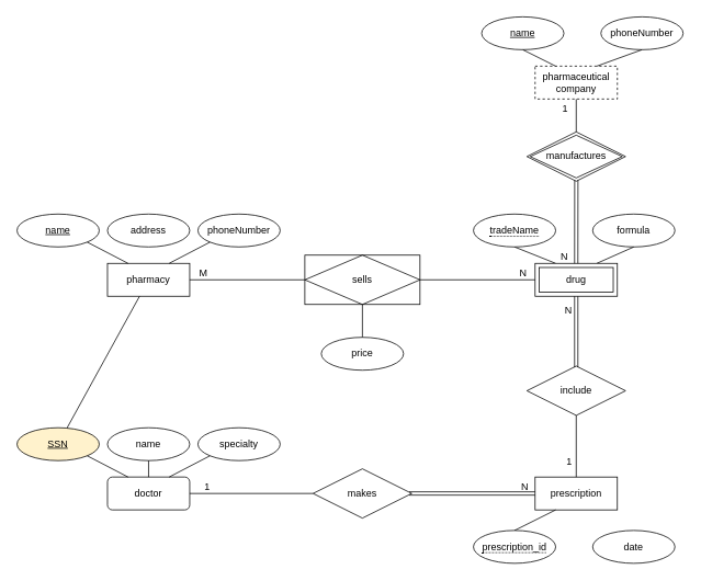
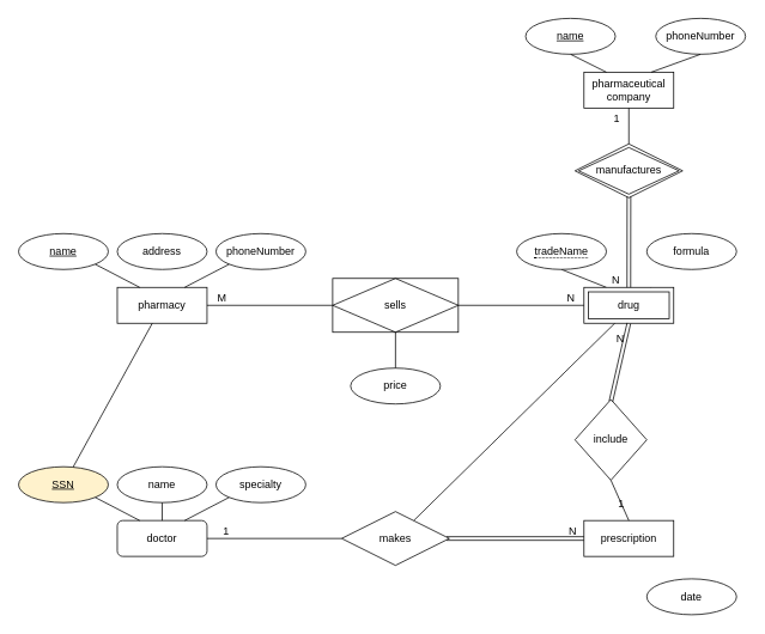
  <mxCell id="0" />
  <mxCell id="1" parent="0" />
  <mxCell id="2" value="doctor" style="whiteSpace=wrap;html=1;align=center;rounded=1;" parent="1" vertex="1"><mxGeometry x="130" y="580" width="100" height="40" as="geometry" /></mxCell>
  <mxCell id="3" value="SSN" style="ellipse;whiteSpace=wrap;html=1;align=center;fontStyle=4;fillColor=#fff2cc;" parent="1" vertex="1"><mxGeometry x="20" y="520" width="100" height="40" as="geometry" /></mxCell>
  <mxCell id="4" value="specialty" style="ellipse;whiteSpace=wrap;html=1;align=center;" parent="1" vertex="1"><mxGeometry x="240" y="520" width="100" height="40" as="geometry" /></mxCell>
  <mxCell id="5" value="" style="endArrow=none;html=1;rounded=0;entryX=0.25;entryY=0;entryDx=0;entryDy=0;exitX=1;exitY=1;exitDx=0;exitDy=0;" parent="1" source="3" target="2" edge="1"><mxGeometry relative="1" as="geometry"><mxPoint x="200" y="690" as="sourcePoint" /><mxPoint x="360" y="690" as="targetPoint" /></mxGeometry></mxCell>
  <mxCell id="6" value="" style="endArrow=none;html=1;rounded=0;entryX=0;entryY=1;entryDx=0;entryDy=0;exitX=0.75;exitY=0;exitDx=0;exitDy=0;" parent="1" source="2" target="4" edge="1"><mxGeometry relative="1" as="geometry"><mxPoint x="290" y="700" as="sourcePoint" /><mxPoint x="450" y="700" as="targetPoint" /></mxGeometry></mxCell>
  <mxCell id="7" value="name" style="ellipse;whiteSpace=wrap;html=1;align=center;" parent="1" vertex="1"><mxGeometry x="130" y="520" width="100" height="40" as="geometry" /></mxCell>
  <mxCell id="8" value="" style="endArrow=none;html=1;rounded=0;exitX=0.5;exitY=0;exitDx=0;exitDy=0;entryX=0.5;entryY=1;entryDx=0;entryDy=0;" parent="1" source="2" target="7" edge="1"><mxGeometry relative="1" as="geometry"><mxPoint x="220" y="880" as="sourcePoint" /><mxPoint x="380" y="880" as="targetPoint" /></mxGeometry></mxCell>
- <mxCell id="9" value="&lt;div&gt;pharmaceutical&lt;/div&gt;&lt;div&gt;company&lt;br&gt;&lt;/div&gt;" style="whiteSpace=wrap;html=1;align=center;dashed=1;" parent="1" vertex="1"><mxGeometry x="650" y="80" width="100" height="40" as="geometry" /></mxCell>
+ <mxCell id="9" value="&lt;div&gt;pharmaceutical&lt;/div&gt;&lt;div&gt;company&lt;br&gt;&lt;/div&gt;" style="whiteSpace=wrap;html=1;align=center;" parent="1" vertex="1"><mxGeometry x="650" y="80" width="100" height="40" as="geometry" /></mxCell>
  <mxCell id="10" value="name" style="ellipse;whiteSpace=wrap;html=1;align=center;fontStyle=4;" parent="1" vertex="1"><mxGeometry x="585" y="20" width="100" height="40" as="geometry" /></mxCell>
  <mxCell id="11" value="phoneNumber" style="ellipse;whiteSpace=wrap;html=1;align=center;" parent="1" vertex="1"><mxGeometry x="730" y="20" width="100" height="40" as="geometry" /></mxCell>
  <mxCell id="12" value="" style="endArrow=none;html=1;rounded=0;entryX=0.25;entryY=0;entryDx=0;entryDy=0;exitX=0.5;exitY=1;exitDx=0;exitDy=0;" parent="1" source="10" target="9" edge="1"><mxGeometry relative="1" as="geometry"><mxPoint x="670" y="150" as="sourcePoint" /><mxPoint x="830" y="150" as="targetPoint" /></mxGeometry></mxCell>
  <mxCell id="13" value="" style="endArrow=none;html=1;rounded=0;entryX=0.5;entryY=1;entryDx=0;entryDy=0;exitX=0.75;exitY=0;exitDx=0;exitDy=0;" parent="1" source="9" target="11" edge="1"><mxGeometry relative="1" as="geometry"><mxPoint x="620" y="250" as="sourcePoint" /><mxPoint x="780" y="250" as="targetPoint" /></mxGeometry></mxCell>
  <mxCell id="14" value="formula" style="ellipse;whiteSpace=wrap;html=1;align=center;" parent="1" vertex="1"><mxGeometry x="720" y="260" width="100" height="40" as="geometry" /></mxCell>
- <mxCell id="15" value="" style="endArrow=none;html=1;rounded=0;exitX=0.75;exitY=0;exitDx=0;exitDy=0;entryX=0.5;entryY=1;entryDx=0;entryDy=0;" parent="1" source="18" target="14" edge="1"><mxGeometry relative="1" as="geometry"><mxPoint x="725" y="320" as="sourcePoint" /><mxPoint x="810" y="440" as="targetPoint" /></mxGeometry></mxCell>
+ <mxCell id="15" value="" style="endArrow=none;html=1;rounded=0;exitX=0.75;exitY=0;exitDx=0;exitDy=0;" parent="1" source="18" target="40" edge="1"><mxGeometry relative="1" as="geometry"><mxPoint x="725" y="320" as="sourcePoint" /><mxPoint x="810" y="440" as="targetPoint" /></mxGeometry></mxCell>
  <mxCell id="16" value="" style="endArrow=none;html=1;rounded=0;exitX=0.5;exitY=1;exitDx=0;exitDy=0;entryX=0.25;entryY=0;entryDx=0;entryDy=0;" parent="1" source="50" target="18" edge="1"><mxGeometry relative="1" as="geometry"><mxPoint x="622.5" y="300" as="sourcePoint" /><mxPoint x="675" y="320" as="targetPoint" /></mxGeometry></mxCell>
  <mxCell id="17" value="manufactures" style="shape=rhombus;double=1;perimeter=rhombusPerimeter;whiteSpace=wrap;html=1;align=center;" parent="1" vertex="1"><mxGeometry x="640" y="160" width="120" height="60" as="geometry" /></mxCell>
  <mxCell id="18" value="drug" style="shape=ext;margin=3;double=1;whiteSpace=wrap;html=1;align=center;" parent="1" vertex="1"><mxGeometry x="650" y="320" width="100" height="40" as="geometry" /></mxCell>
  <mxCell id="19" value="" style="shape=link;html=1;rounded=0;entryX=0.5;entryY=0;entryDx=0;entryDy=0;exitX=0.501;exitY=0.979;exitDx=0;exitDy=0;exitPerimeter=0;" parent="1" source="17" target="18" edge="1"><mxGeometry relative="1" as="geometry"><mxPoint x="420" y="390" as="sourcePoint" /><mxPoint x="580" y="390" as="targetPoint" /></mxGeometry></mxCell>
  <mxCell id="20" value="N" style="resizable=0;html=1;align=right;verticalAlign=bottom;" parent="19" connectable="0" vertex="1"><mxGeometry x="1" relative="1" as="geometry"><mxPoint x="-10" y="-0.17" as="offset" /></mxGeometry></mxCell>
  <mxCell id="21" value="" style="endArrow=none;html=1;rounded=0;entryX=0.5;entryY=1;entryDx=0;entryDy=0;exitX=0.5;exitY=0;exitDx=0;exitDy=0;" parent="1" source="17" target="9" edge="1"><mxGeometry relative="1" as="geometry"><mxPoint x="460" y="160" as="sourcePoint" /><mxPoint x="620" y="160" as="targetPoint" /></mxGeometry></mxCell>
  <mxCell id="22" value="1" style="resizable=0;html=1;align=right;verticalAlign=bottom;" parent="21" connectable="0" vertex="1"><mxGeometry x="1" relative="1" as="geometry"><mxPoint x="-10" y="20" as="offset" /></mxGeometry></mxCell>
  <mxCell id="23" value="pharmacy" style="whiteSpace=wrap;html=1;align=center;" parent="1" vertex="1"><mxGeometry x="130" y="320" width="100" height="40" as="geometry" /></mxCell>
  <mxCell id="24" value="name" style="ellipse;whiteSpace=wrap;html=1;align=center;fontStyle=4;" parent="1" vertex="1"><mxGeometry x="20" y="260" width="100" height="40" as="geometry" /></mxCell>
  <mxCell id="25" value="price" style="ellipse;whiteSpace=wrap;html=1;align=center;" parent="1" vertex="1"><mxGeometry x="390" y="410" width="100" height="40" as="geometry" /></mxCell>
  <mxCell id="26" value="" style="endArrow=none;html=1;rounded=0;entryX=0.5;entryY=1;entryDx=0;entryDy=0;exitX=0.5;exitY=0;exitDx=0;exitDy=0;" parent="1" source="25" target="32" edge="1"><mxGeometry relative="1" as="geometry"><mxPoint x="30" y="120" as="sourcePoint" /><mxPoint x="440" y="370" as="targetPoint" /></mxGeometry></mxCell>
  <mxCell id="27" value="address" style="ellipse;whiteSpace=wrap;html=1;align=center;" parent="1" vertex="1"><mxGeometry x="130" y="260" width="100" height="40" as="geometry" /></mxCell>
  <mxCell id="28" value="phoneNumber" style="ellipse;whiteSpace=wrap;html=1;align=center;" parent="1" vertex="1"><mxGeometry x="240" y="260" width="100" height="40" as="geometry" /></mxCell>
  <mxCell id="29" value="" style="endArrow=none;html=1;rounded=0;entryX=0.25;entryY=0;entryDx=0;entryDy=0;exitX=1;exitY=1;exitDx=0;exitDy=0;" parent="1" source="24" target="23" edge="1"><mxGeometry relative="1" as="geometry"><mxPoint x="70" y="390" as="sourcePoint" /><mxPoint x="230" y="390" as="targetPoint" /></mxGeometry></mxCell>
  <mxCell id="30" value="" style="endArrow=none;html=1;rounded=0;" parent="1" source="23" target="3" edge="1"><mxGeometry relative="1" as="geometry"><mxPoint x="130" y="390" as="sourcePoint" /><mxPoint x="290" y="390" as="targetPoint" /></mxGeometry></mxCell>
  <mxCell id="31" value="" style="endArrow=none;html=1;rounded=0;entryX=0;entryY=1;entryDx=0;entryDy=0;exitX=0.75;exitY=0;exitDx=0;exitDy=0;" parent="1" source="23" target="28" edge="1"><mxGeometry relative="1" as="geometry"><mxPoint x="170" y="410" as="sourcePoint" /><mxPoint x="330" y="410" as="targetPoint" /></mxGeometry></mxCell>
  <mxCell id="32" value="sells" style="shape=associativeEntity;whiteSpace=wrap;html=1;align=center;" parent="1" vertex="1"><mxGeometry x="370" y="310" width="140" height="60" as="geometry" /></mxCell>
  <mxCell id="33" value="" style="endArrow=none;html=1;rounded=0;entryX=0;entryY=0.5;entryDx=0;entryDy=0;exitX=1;exitY=0.5;exitDx=0;exitDy=0;" edge="1" parent="1" source="23" target="32"><mxGeometry relative="1" as="geometry"><mxPoint x="170" y="530" as="sourcePoint" /><mxPoint x="330" y="530" as="targetPoint" /></mxGeometry></mxCell>
  <mxCell id="34" value="M" style="resizable=0;html=1;align=left;verticalAlign=bottom;" connectable="0" vertex="1" parent="33"><mxGeometry x="-1" relative="1" as="geometry"><mxPoint x="10" as="offset" /></mxGeometry></mxCell>
  <mxCell id="35" value="" style="endArrow=none;html=1;rounded=0;entryX=0;entryY=0.5;entryDx=0;entryDy=0;exitX=1;exitY=0.5;exitDx=0;exitDy=0;" edge="1" parent="1" source="32" target="18"><mxGeometry relative="1" as="geometry"><mxPoint x="380" y="530" as="sourcePoint" /><mxPoint x="540" y="530" as="targetPoint" /></mxGeometry></mxCell>
  <mxCell id="36" value="N" style="resizable=0;html=1;align=right;verticalAlign=bottom;" connectable="0" vertex="1" parent="35"><mxGeometry x="1" relative="1" as="geometry"><mxPoint x="-10" as="offset" /></mxGeometry></mxCell>
  <mxCell id="37" value="prescription" style="whiteSpace=wrap;html=1;align=center;" vertex="1" parent="1"><mxGeometry x="650" y="580" width="100" height="40" as="geometry" /></mxCell>
  <mxCell id="38" value="date" style="ellipse;whiteSpace=wrap;html=1;align=center;" vertex="1" parent="1"><mxGeometry x="720" y="645" width="100" height="40" as="geometry" /></mxCell>
- <mxCell id="39" value="" style="endArrow=none;html=1;rounded=0;entryX=0.25;entryY=1;entryDx=0;entryDy=0;exitX=0.5;exitY=0;exitDx=0;exitDy=0;" edge="1" parent="1" source="51" target="37"><mxGeometry relative="1" as="geometry"><mxPoint x="657.733" y="650.809" as="sourcePoint" /><mxPoint x="537.5" y="595" as="targetPoint" /></mxGeometry></mxCell>
  <mxCell id="40" value="makes" style="shape=rhombus;perimeter=rhombusPerimeter;whiteSpace=wrap;html=1;align=center;" vertex="1" parent="1"><mxGeometry x="380" y="570" width="120" height="60" as="geometry" /></mxCell>
  <mxCell id="41" value="" style="endArrow=none;html=1;rounded=0;entryX=1;entryY=0.5;entryDx=0;entryDy=0;exitX=0;exitY=0.5;exitDx=0;exitDy=0;" edge="1" parent="1" source="40" target="2"><mxGeometry relative="1" as="geometry"><mxPoint x="155" y="675" as="sourcePoint" /><mxPoint x="315" y="675" as="targetPoint" /></mxGeometry></mxCell>
  <mxCell id="42" value="1" style="resizable=0;html=1;align=right;verticalAlign=bottom;" connectable="0" vertex="1" parent="41"><mxGeometry x="1" relative="1" as="geometry"><mxPoint x="25" as="offset" /></mxGeometry></mxCell>
  <mxCell id="43" value="" style="shape=link;html=1;rounded=0;entryX=0;entryY=0.5;entryDx=0;entryDy=0;exitX=0.974;exitY=0.5;exitDx=0;exitDy=0;exitPerimeter=0;" edge="1" parent="1" source="40" target="37"><mxGeometry relative="1" as="geometry"><mxPoint x="345" y="655" as="sourcePoint" /><mxPoint x="505" y="655" as="targetPoint" /></mxGeometry></mxCell>
  <mxCell id="44" value="N" style="resizable=0;html=1;align=right;verticalAlign=bottom;" connectable="0" vertex="1" parent="43"><mxGeometry x="1" relative="1" as="geometry"><mxPoint x="-7.88" as="offset" /></mxGeometry></mxCell>
- <mxCell id="45" value="include" style="shape=rhombus;perimeter=rhombusPerimeter;whiteSpace=wrap;html=1;align=center;" vertex="1" parent="1"><mxGeometry x="640" y="445" width="120" height="60" as="geometry" /></mxCell>
+ <mxCell id="45" value="include" style="shape=rhombus;perimeter=rhombusPerimeter;whiteSpace=wrap;html=1;align=center;" vertex="1" parent="1"><mxGeometry x="640" y="445" width="80" height="90" as="geometry" /></mxCell>
  <mxCell id="46" value="" style="shape=link;html=1;rounded=0;entryX=0.5;entryY=1;entryDx=0;entryDy=0;exitX=0.5;exitY=0.024;exitDx=0;exitDy=0;exitPerimeter=0;" edge="1" parent="1" source="45" target="18"><mxGeometry relative="1" as="geometry"><mxPoint x="585" y="405" as="sourcePoint" /><mxPoint x="745" y="405" as="targetPoint" /></mxGeometry></mxCell>
  <mxCell id="47" value="N" style="resizable=0;html=1;align=right;verticalAlign=bottom;" connectable="0" vertex="1" parent="46"><mxGeometry x="1" relative="1" as="geometry"><mxPoint x="-5" y="25.23" as="offset" /></mxGeometry></mxCell>
  <mxCell id="48" value="" style="endArrow=none;html=1;rounded=0;entryX=0.5;entryY=0;entryDx=0;entryDy=0;exitX=0.5;exitY=1;exitDx=0;exitDy=0;" edge="1" parent="1" source="45" target="37"><mxGeometry relative="1" as="geometry"><mxPoint x="535" y="535" as="sourcePoint" /><mxPoint x="695" y="535" as="targetPoint" /><Array as="points" /></mxGeometry></mxCell>
  <mxCell id="49" value="1" style="resizable=0;html=1;align=right;verticalAlign=bottom;" connectable="0" vertex="1" parent="48"><mxGeometry x="1" relative="1" as="geometry"><mxPoint x="-5" y="-10" as="offset" /></mxGeometry></mxCell>
  <mxCell id="50" value="&lt;span style=&quot;border-bottom: 1px dotted&quot;&gt;tradeName&lt;/span&gt;" style="ellipse;whiteSpace=wrap;html=1;align=center;" vertex="1" parent="1"><mxGeometry x="575" y="260" width="100" height="40" as="geometry" /></mxCell>
- <mxCell id="51" value="&lt;span style=&quot;border-bottom: 1px dotted&quot;&gt;prescription_id&lt;/span&gt;" style="ellipse;whiteSpace=wrap;html=1;align=center;" vertex="1" parent="1"><mxGeometry x="575" y="645" width="100" height="40" as="geometry" /></mxCell>
